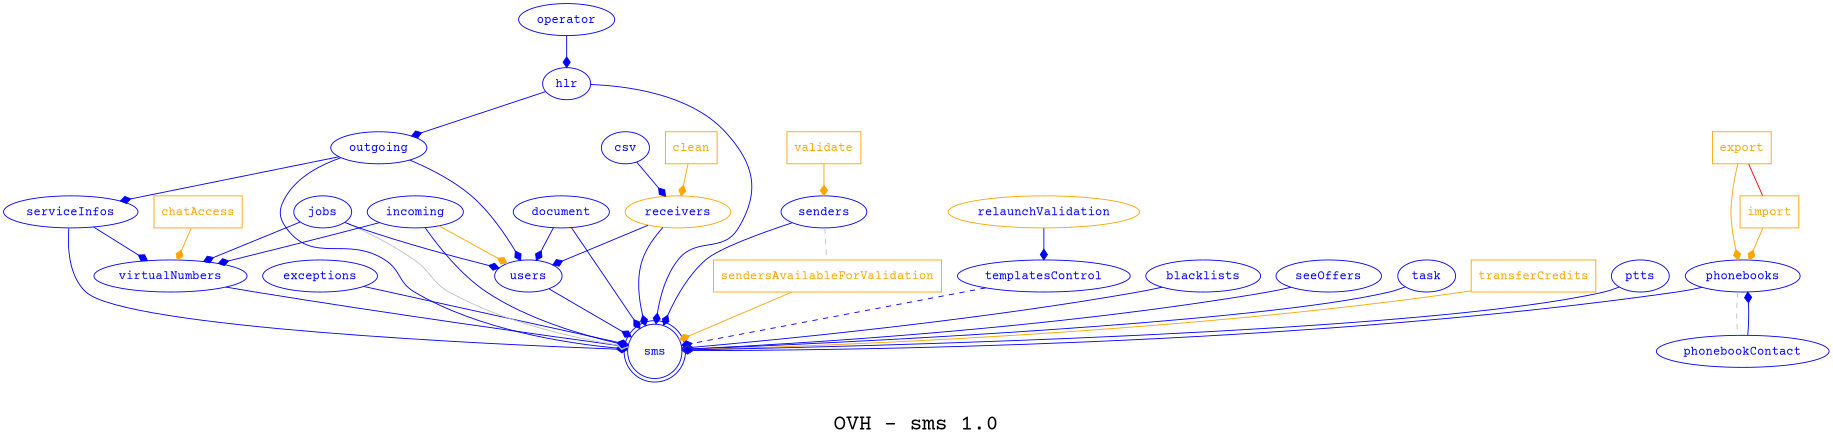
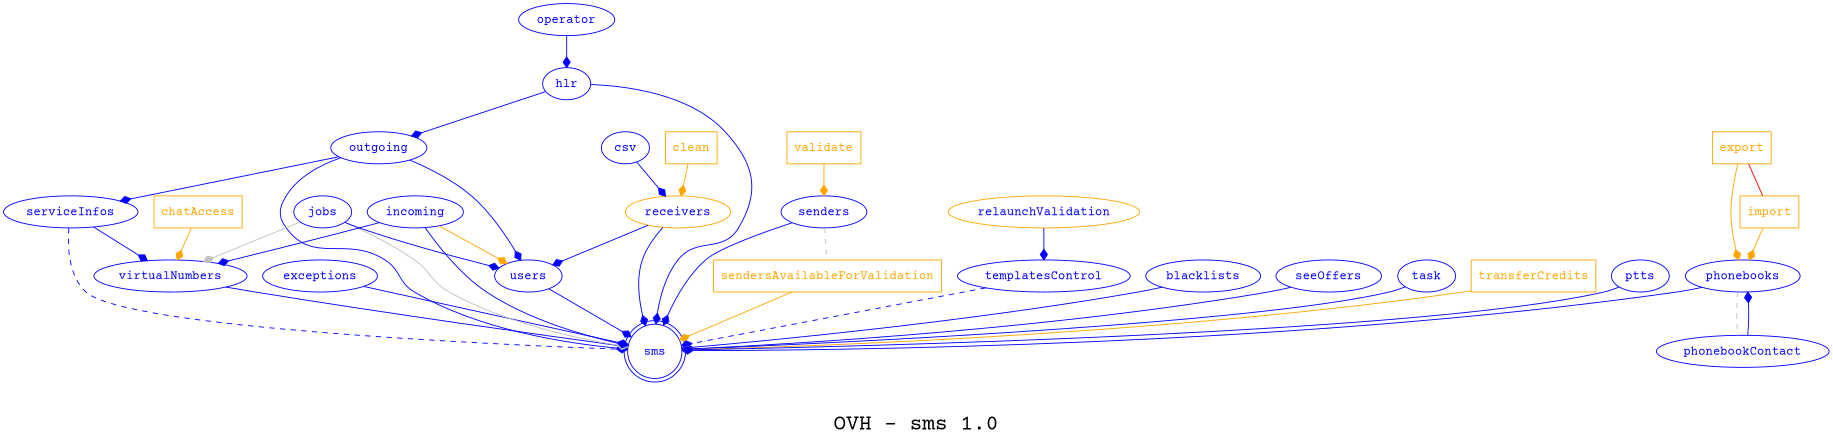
  digraph {
    fontname="Courier Prime"
    fontsize=24
    label="OVH - sms 1.0"
    splines=true
    node [color=blue fontcolor=blue fontname="Courier Prime" shape=ellipse]
    edge [arrowhead=diamond arrowtail=none color=blue fontcolor=blue fontname="Courier Prime"]
    sms [shape=doublecircle]
    serviceInfos
    virtualNumbers
    exceptions
    outgoing
    users
    hlr
    jobs
    chatAccess [color=orange fontcolor=orange shape=box]
    incoming
-   document
    senders
    sendersAvailableForValidation [color=orange fontcolor=orange shape=box]
    validate [color=orange fontcolor=orange shape=box]
    receivers [color=orange]
    csv
    clean [color=orange fontcolor=orange shape=box]
    templatesControl
    relaunchValidation [color=orange]
    blacklists
    seeOffers
    operator
    task
    phonebooks
    phonebookContact
    export [color=orange fontcolor=orange shape=box]
    import [color=orange fontcolor=orange shape=box]
    transferCredits [color=orange fontcolor=orange shape=box]
    ptts
-   serviceInfos -> sms
+   serviceInfos -> sms [style=dashed]
    serviceInfos -> virtualNumbers
    virtualNumbers -> sms
    exceptions -> sms
    outgoing -> sms
    outgoing -> serviceInfos
    outgoing -> users
    users -> sms
    hlr -> sms
    hlr -> outgoing
    jobs -> sms [color=grey]
-   jobs -> virtualNumbers
+   jobs -> virtualNumbers [color=grey]
    jobs -> users
    chatAccess -> virtualNumbers [color=orange fontcolor=orange]
    incoming -> sms
    incoming -> virtualNumbers
    incoming -> users [color=orange]
-   document -> sms
-   document -> users
    senders -> sms
    senders -> sendersAvailableForValidation [arrowhead=none color=grey fontcolor=grey style=dashed]
    sendersAvailableForValidation -> sms [color=orange fontcolor=orange]
    validate -> senders [color=orange fontcolor=orange]
    receivers -> sms
    receivers -> users
    csv -> receivers
    clean -> receivers [color=orange fontcolor=orange]
    templatesControl -> sms [style=dashed]
    relaunchValidation -> templatesControl
    blacklists -> sms
    seeOffers -> sms
    operator -> hlr
    task -> sms
    phonebooks -> sms
    phonebooks -> phonebookContact [arrowhead=none color=grey fontcolor=grey style=dashed]
    phonebookContact -> phonebooks
    export -> phonebooks [color=orange fontcolor=orange]
    export -> import [arrowhead=none color=red fontcolor=red]
    import -> phonebooks [color=orange fontcolor=orange]
    transferCredits -> sms [color=orange fontcolor=orange]
    ptts -> sms
  }
